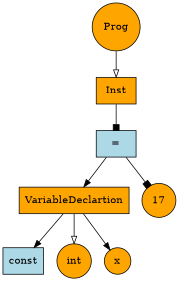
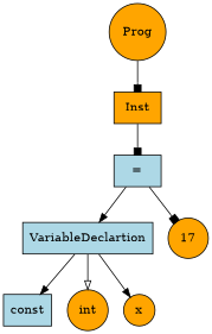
  digraph {
    node [fillcolor=orange shape=circle style=filled]
    edge [arrowhead=normal]
    n1 [label=Prog]
    n2 [label=Inst shape=box]
    n3 [fillcolor=lightblue label="=" shape=box]
-   n4 [label=VariableDeclartion shape=box]
+   n4 [fillcolor=lightblue label=VariableDeclartion shape=box]
    n5 [label=17]
    n6 [fillcolor=lightblue label=const shape=box]
    n7 [label=int]
    n8 [label=x]
-   n1 -> n2 [arrowhead=onormal]
+   n1 -> n2 [arrowhead=box]
    n2 -> n3 [arrowhead=box]
    n3 -> n4
    n3 -> n5 [arrowhead=box]
    n4 -> n6
    n4 -> n7 [arrowhead=onormal]
    n4 -> n8
  }
